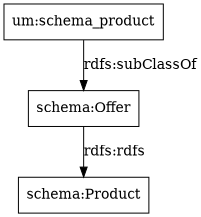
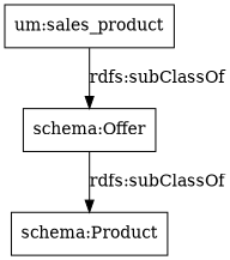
  digraph {
    rankdir=TB
    node [color=black shape=rectangle]
-   "um:sales_product" [label="um:schema_product"]
+   "um:sales_product"
    "schema:Offer"
    "schema:Product"
    "um:sales_product" -> "schema:Offer" [label="rdfs:subClassOf"]
-   "schema:Offer" -> "schema:Product" [label="rdfs:rdfs"]
+   "schema:Offer" -> "schema:Product" [label="rdfs:subClassOf"]
  }
